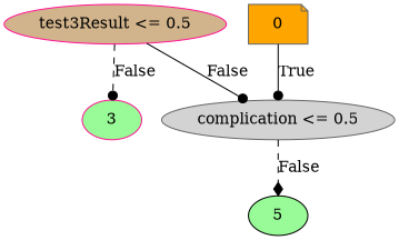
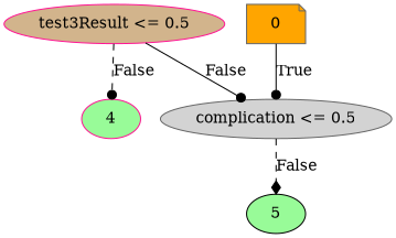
  digraph {
    node [color=deeppink fillcolor=palegreen shape=ellipse style=filled]
    edge [arrowhead=dot]
    n1 [fillcolor=tan label="test3Result <= 0.5"]
    n2 [color=gray40 fillcolor=lightgrey label="complication <= 0.5"]
-   n3 [label=3]
+   n3 [label=4]
    n4 [color=black label=5]
    n5 [color=gray40 fillcolor=orange label=0 shape=note]
    n1 -> n2 [label=False]
    n1 -> n3 [label=False style=dashed]
    n2 -> n4 [arrowhead=diamond label=False style=dashed]
    n5 -> n2 [label=True]
  }
